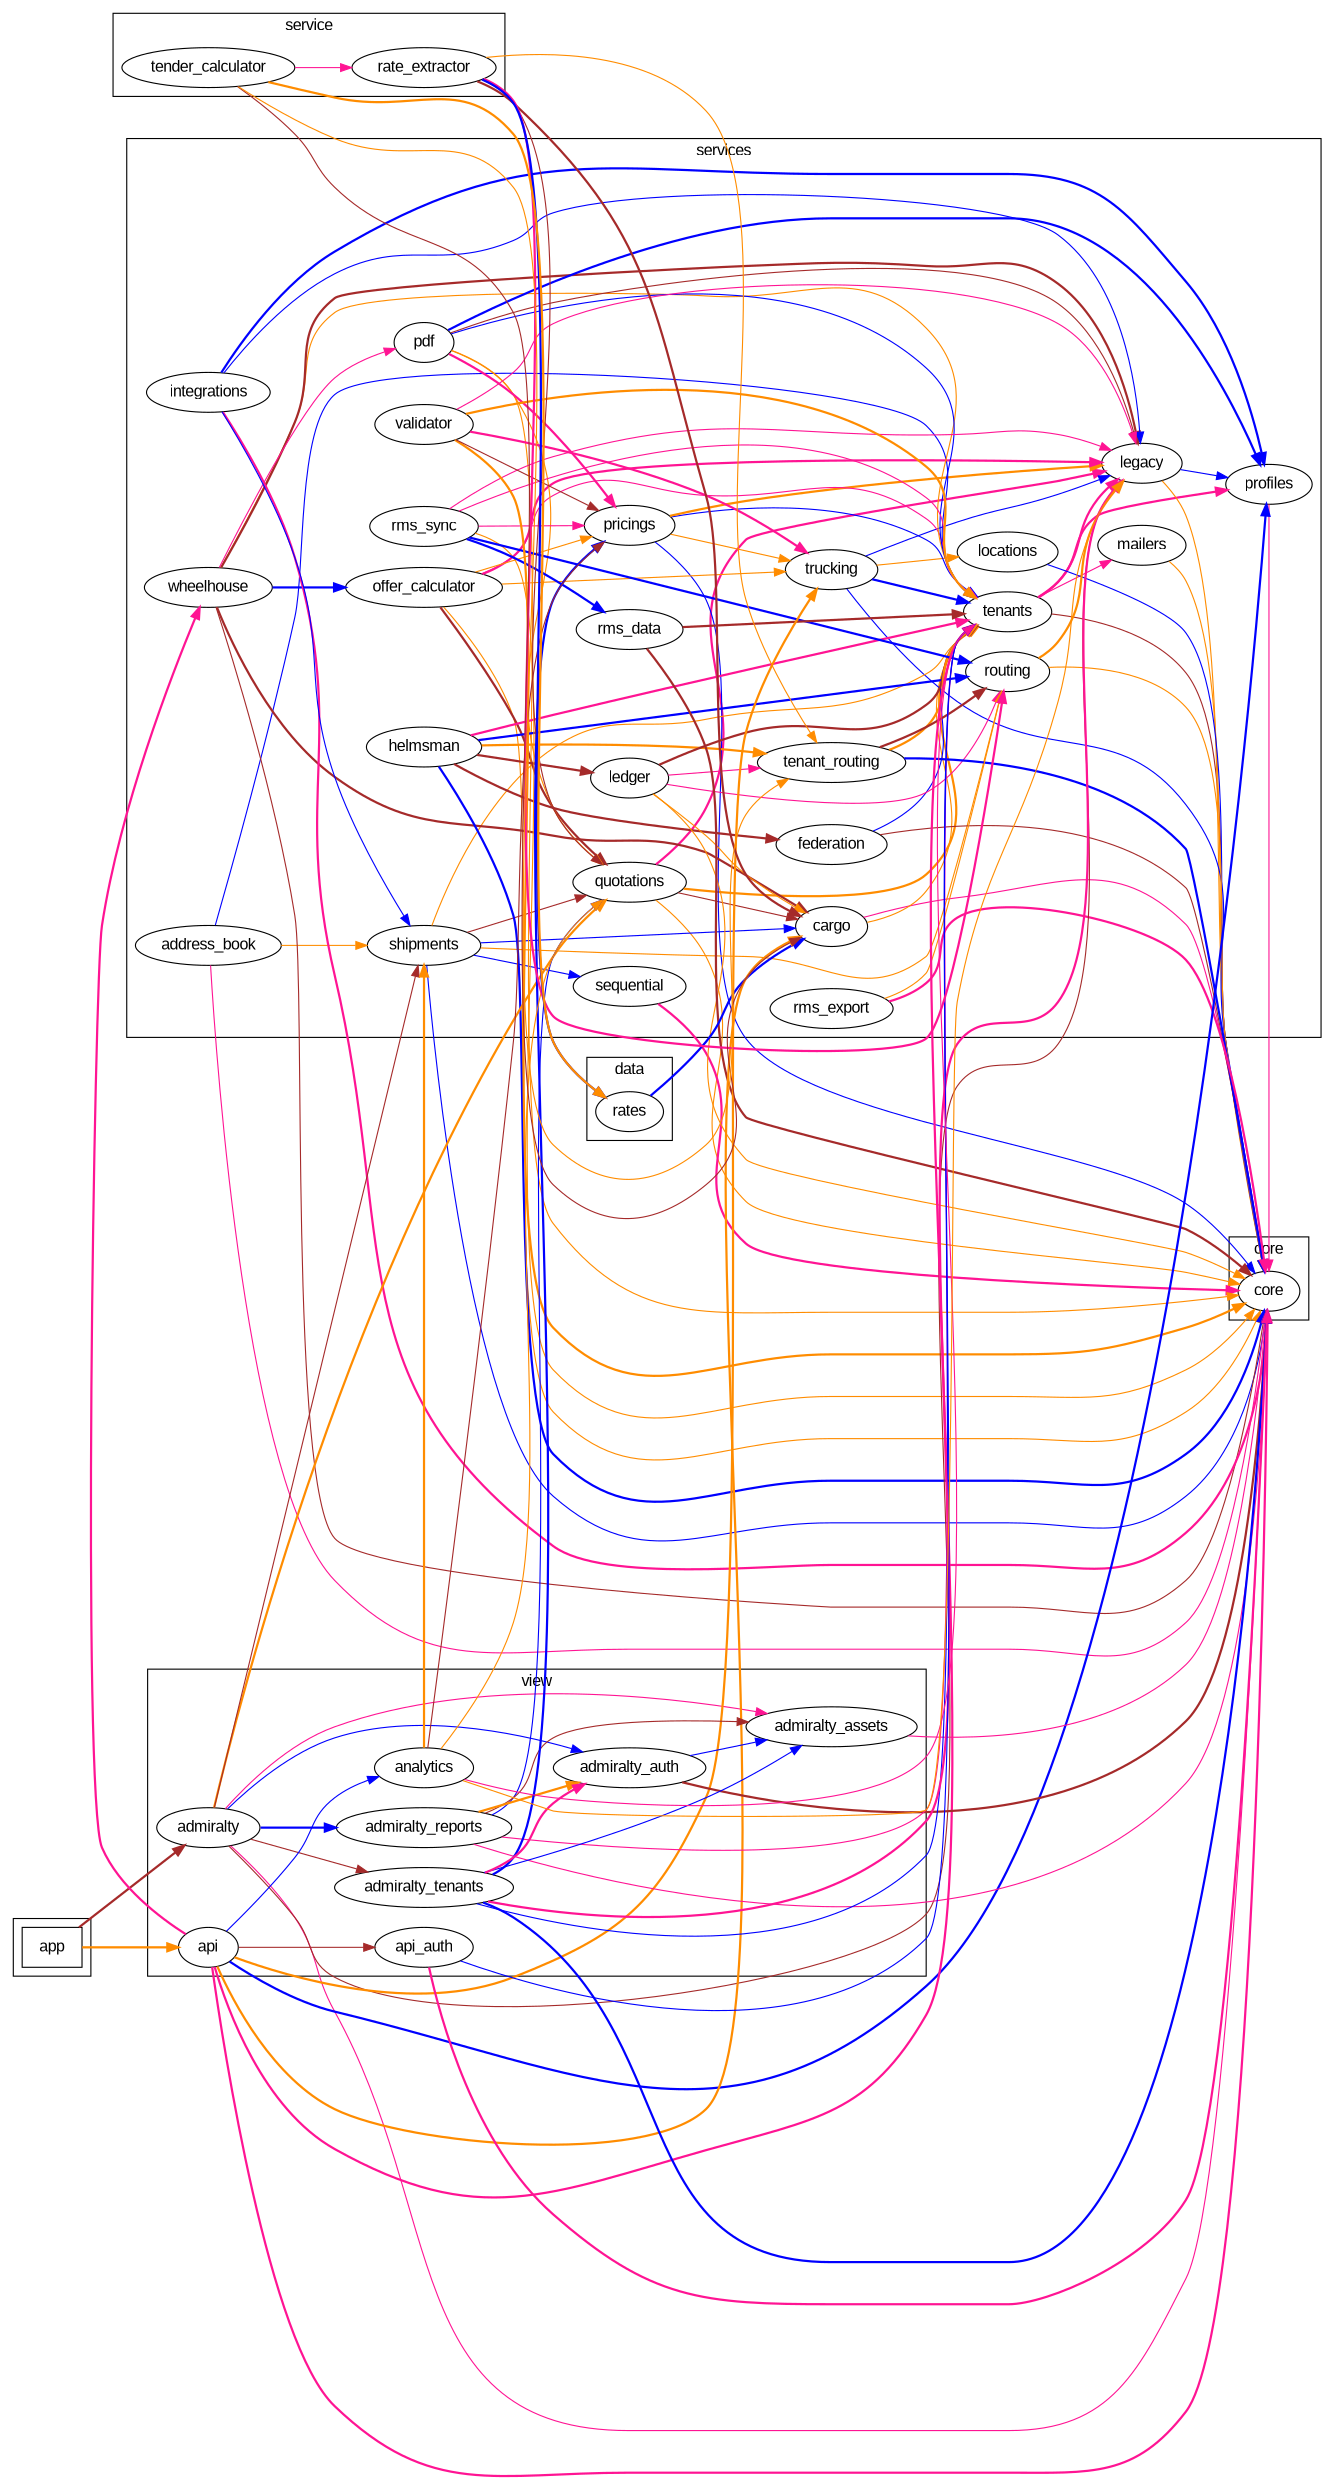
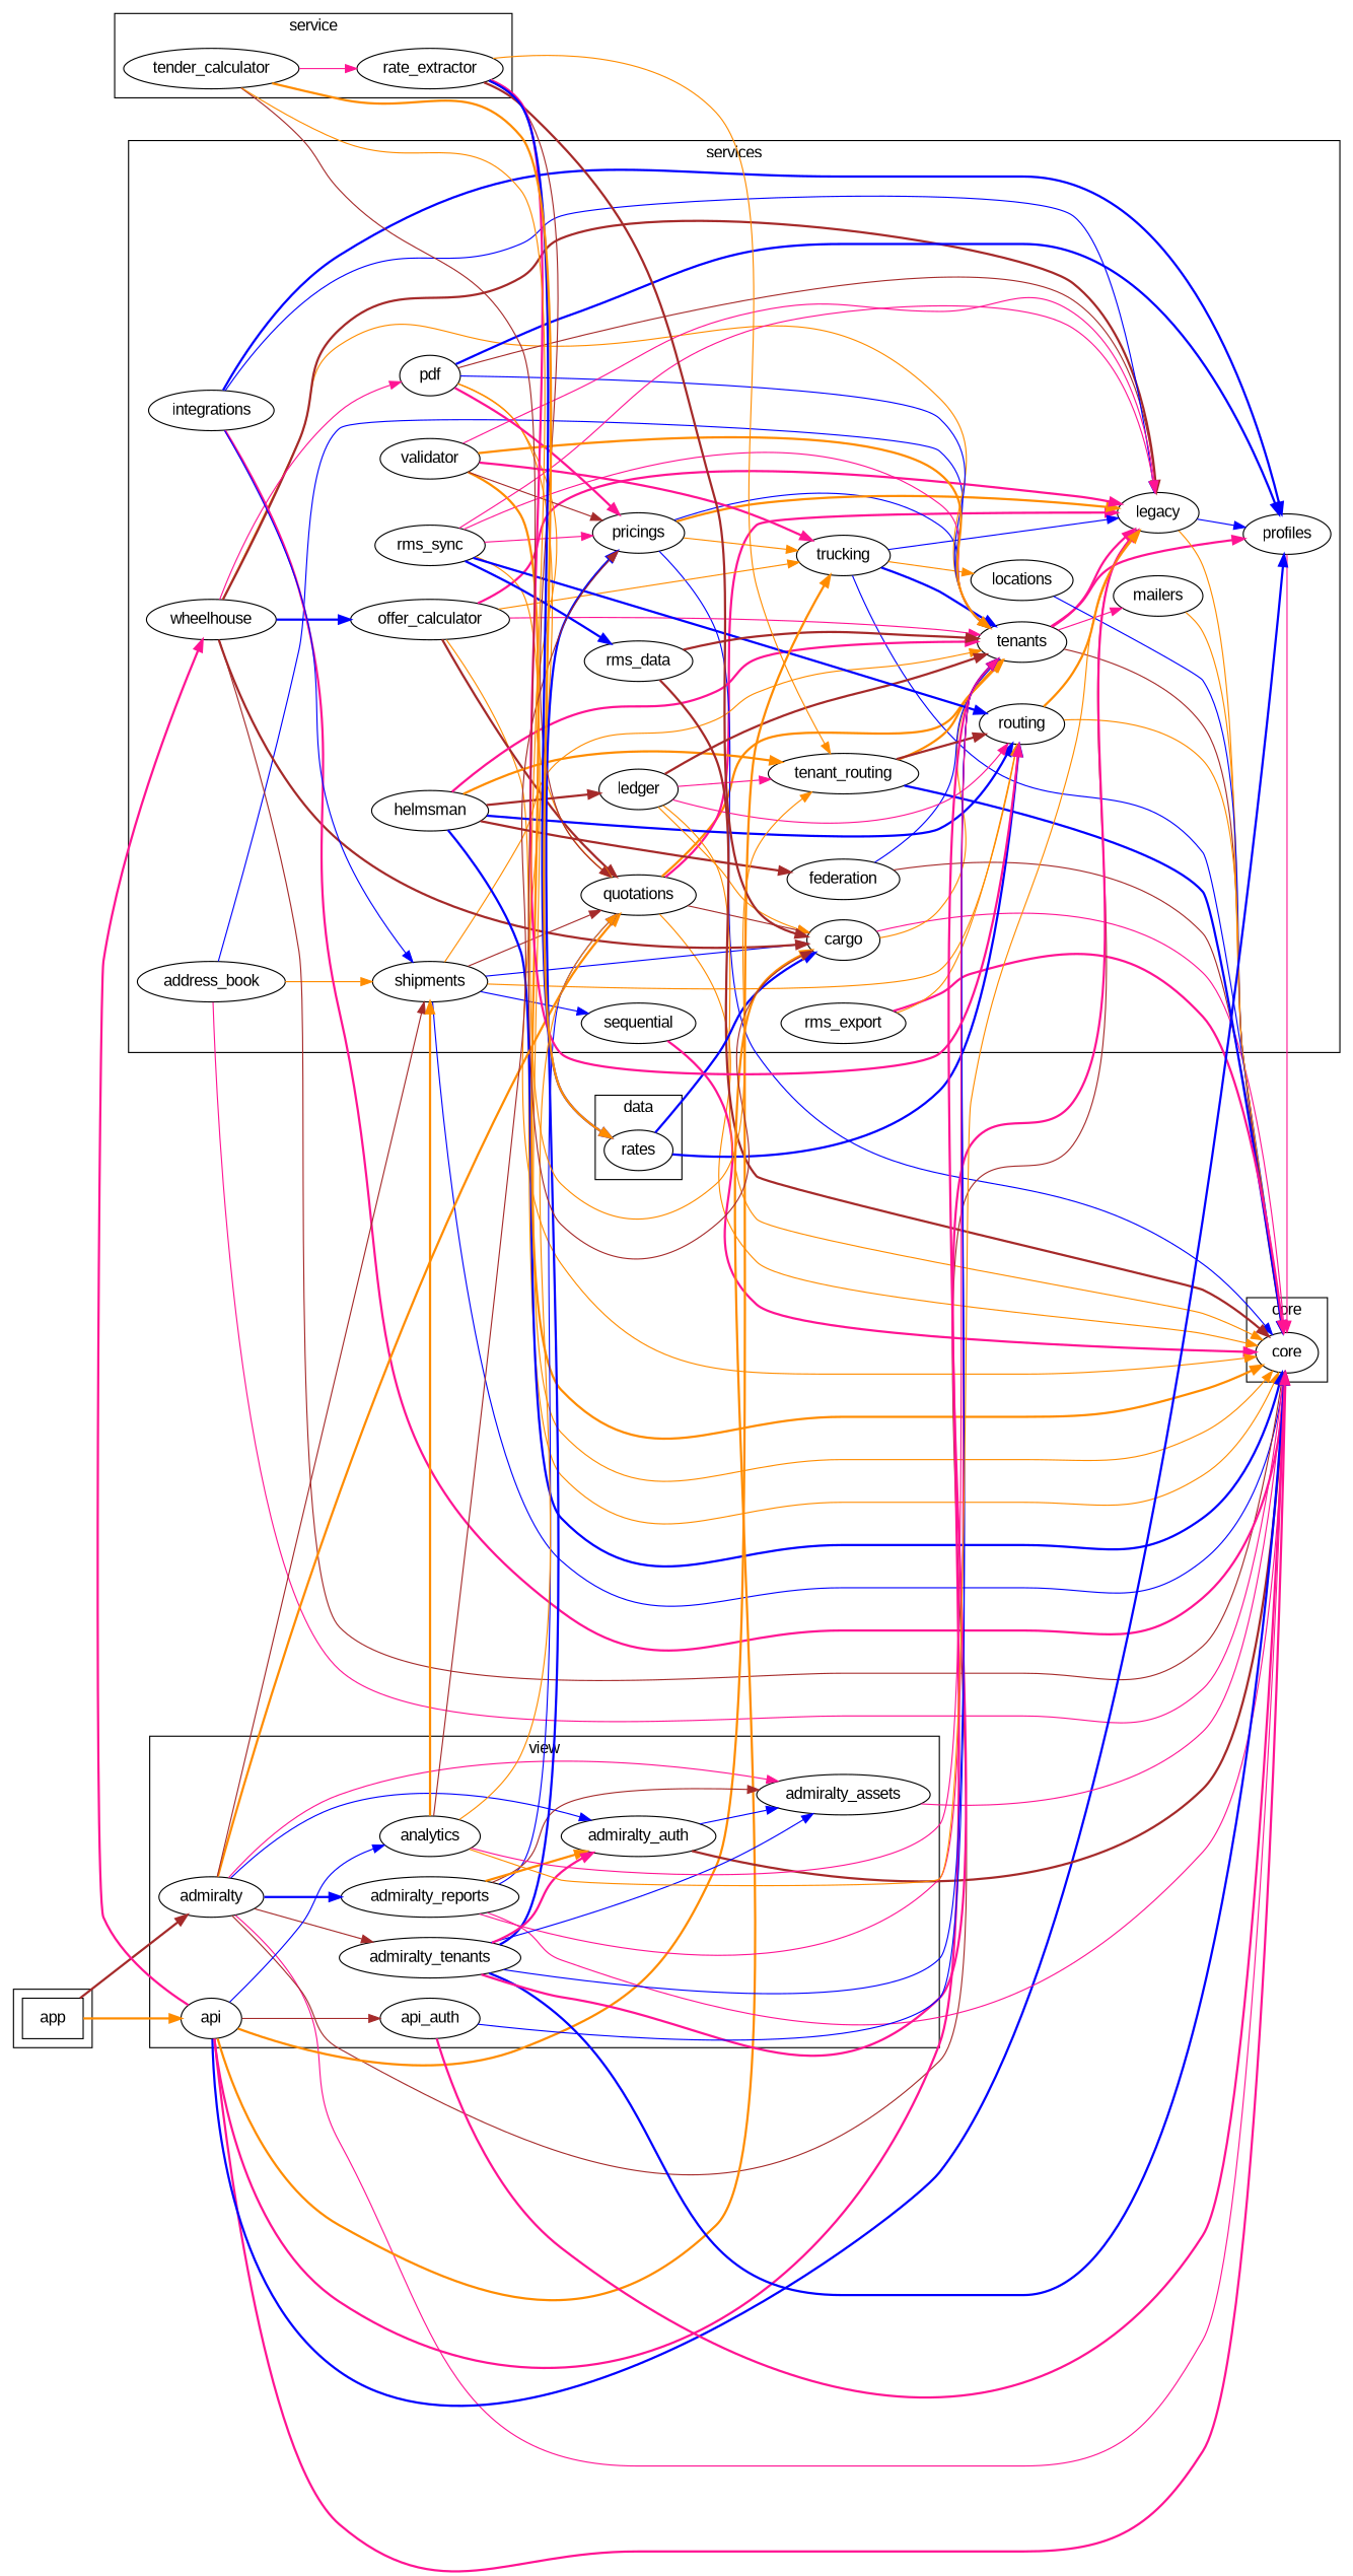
  digraph {
    compound=true
    fontname="Liberation Sans"
    rankdir=LR
    node [fontname="Liberation Sans" shape=ellipse]
    edge [color=darkorange fontname="Liberation Sans" style=solid]
    core
    app [shape=box]
    profiles
    tenants
    legacy
    mailers
    cargo
    quotations
    locations
    trucking
    pricings
    shipments
    address_book
    routing
    sequential
    offer_calculator
    wheelhouse
    pdf
    federation
    helmsman
    ledger
    tenant_routing
    integrations
    rms_export
    rms_sync
    rms_data
    validator
    rates
    admiralty
    api
    admiralty_assets
    admiralty_auth
    admiralty_reports
    admiralty_tenants
    api_auth
    analytics
    rate_extractor
    tender_calculator
    subgraph cluster_1 {
      label=core
      core
    }
    subgraph cluster_2 {
      app
    }
    subgraph cluster_3 {
      label=services
      profiles
      tenants
      legacy
      mailers
      cargo
      quotations
      locations
      trucking
      pricings
      shipments
      address_book
      routing
      sequential
      offer_calculator
      wheelhouse
      pdf
      federation
      helmsman
      ledger
      tenant_routing
      integrations
      rms_export
      rms_sync
      rms_data
      validator
    }
    subgraph cluster_4 {
      label=data
      rates
    }
    subgraph cluster_5 {
      label=view
      admiralty
      api
      admiralty_assets
      admiralty_auth
      admiralty_reports
      admiralty_tenants
      api_auth
      analytics
    }
    subgraph cluster_6 {
      label=service
      rate_extractor
      tender_calculator
    }
    app -> admiralty [color=brown style=bold]
    app -> api [style=bold]
    profiles -> core [color=deeppink]
    tenants -> core [color=brown]
    tenants -> profiles [color=deeppink style=bold]
    tenants -> legacy [color=deeppink style=bold]
    tenants -> mailers [color=deeppink]
    legacy -> core
    legacy -> profiles [color=blue]
    mailers -> core
    cargo -> core [color=deeppink]
    cargo -> tenants
    quotations -> core
    quotations -> tenants [style=bold]
    quotations -> legacy [color=deeppink style=bold]
    quotations -> cargo [color=brown]
    locations -> core [color=blue]
    trucking -> core [color=blue]
    trucking -> tenants [color=blue style=bold]
    trucking -> legacy [color=blue]
    trucking -> locations
    pricings -> core [color=blue]
    pricings -> tenants [color=blue]
    pricings -> legacy [style=bold]
    pricings -> trucking
    shipments -> core [color=blue]
    shipments -> tenants
    shipments -> cargo [color=blue]
    shipments -> quotations [color=brown]
    shipments -> routing
    shipments -> sequential [color=blue]
    address_book -> core [color=deeppink]
    address_book -> tenants [color=blue]
    address_book -> shipments
    routing -> core
    routing -> legacy [style=bold]
    sequential -> core [color=deeppink style=bold]
    offer_calculator -> core
    offer_calculator -> tenants [color=deeppink]
    offer_calculator -> legacy [color=deeppink style=bold]
    offer_calculator -> quotations [color=brown style=bold]
    offer_calculator -> trucking
-   offer_calculator -> pricings
    wheelhouse -> core [color=brown]
    wheelhouse -> tenants
    wheelhouse -> legacy [color=brown style=bold]
    wheelhouse -> cargo [color=brown style=bold]
    wheelhouse -> offer_calculator [color=blue style=bold]
    wheelhouse -> pdf [color=deeppink]
    pdf -> core
    pdf -> profiles [color=blue style=bold]
    pdf -> tenants [color=blue]
    pdf -> legacy [color=brown]
    pdf -> quotations
    pdf -> pricings [color=deeppink style=bold]
    federation -> core [color=brown]
    federation -> tenants [color=blue]
    helmsman -> core [color=blue style=bold]
    helmsman -> tenants [color=deeppink style=bold]
    helmsman -> routing [color=blue style=bold]
    helmsman -> federation [color=brown style=bold]
    helmsman -> ledger [color=brown style=bold]
    helmsman -> tenant_routing [style=bold]
    ledger -> core
    ledger -> tenants [color=brown style=bold]
    ledger -> cargo
    ledger -> routing [color=deeppink]
    ledger -> tenant_routing [color=deeppink]
    tenant_routing -> core [color=blue style=bold]
    tenant_routing -> tenants [style=bold]
    tenant_routing -> routing [color=brown style=bold]
    integrations -> core [color=deeppink style=bold]
    integrations -> profiles [color=blue style=bold]
    integrations -> legacy [color=blue]
    integrations -> shipments [color=blue]
    rms_export -> core [color=deeppink style=bold]
    rms_export -> routing
    rms_sync -> core
    rms_sync -> tenants [color=deeppink]
    rms_sync -> legacy [color=deeppink]
    rms_sync -> pricings [color=deeppink]
    rms_sync -> routing [color=blue style=bold]
    rms_sync -> rms_data [color=blue style=bold]
    rms_data -> core [color=brown style=bold]
    rms_data -> tenants [color=brown style=bold]
    validator -> core [style=bold]
    validator -> tenants [style=bold]
    validator -> legacy [color=deeppink]
    validator -> trucking [color=deeppink style=bold]
    validator -> pricings [color=brown]
    rates -> cargo [color=blue style=bold]
+   rates -> routing [color=blue style=bold]
    admiralty -> core [color=deeppink]
    admiralty -> legacy [color=brown]
    admiralty -> quotations [style=bold]
    admiralty -> shipments [color=brown]
    admiralty -> admiralty_assets [color=deeppink]
    admiralty -> admiralty_auth [color=blue]
    admiralty -> admiralty_reports [color=blue style=bold]
    admiralty -> admiralty_tenants [color=brown]
    api -> core [color=deeppink style=bold]
    api -> profiles [color=blue style=bold]
    api -> tenants [color=deeppink style=bold]
    api -> cargo [style=bold]
    api -> trucking [style=bold]
    api -> wheelhouse [color=deeppink style=bold]
    api -> api_auth [color=brown]
    api -> analytics [color=blue]
    admiralty_assets -> core [color=deeppink]
    admiralty_auth -> core [color=brown style=bold]
    admiralty_auth -> admiralty_assets [color=blue]
    admiralty_reports -> core [color=deeppink]
    admiralty_reports -> tenants [color=deeppink]
    admiralty_reports -> quotations [color=blue]
    admiralty_reports -> admiralty_assets [color=brown]
    admiralty_reports -> admiralty_auth [style=bold]
    admiralty_tenants -> core [color=blue style=bold]
    admiralty_tenants -> tenants [color=blue]
    admiralty_tenants -> legacy [color=deeppink style=bold]
    admiralty_tenants -> pricings [color=blue style=bold]
    admiralty_tenants -> admiralty_assets [color=blue]
    admiralty_tenants -> admiralty_auth [color=deeppink style=bold]
    api_auth -> core [color=deeppink style=bold]
    api_auth -> tenants [color=blue]
    analytics -> tenants [color=deeppink]
    analytics -> legacy
    analytics -> quotations
    analytics -> pricings [color=brown]
    analytics -> shipments [style=bold]
    rate_extractor -> cargo [color=brown style=bold]
    rate_extractor -> quotations [color=brown]
    rate_extractor -> routing [color=deeppink style=bold]
    rate_extractor -> tenant_routing
    rate_extractor -> rates [color=blue style=bold]
    tender_calculator -> cargo [color=brown]
    tender_calculator -> tenant_routing
    tender_calculator -> rates [style=bold]
    tender_calculator -> rate_extractor [color=deeppink]
  }
